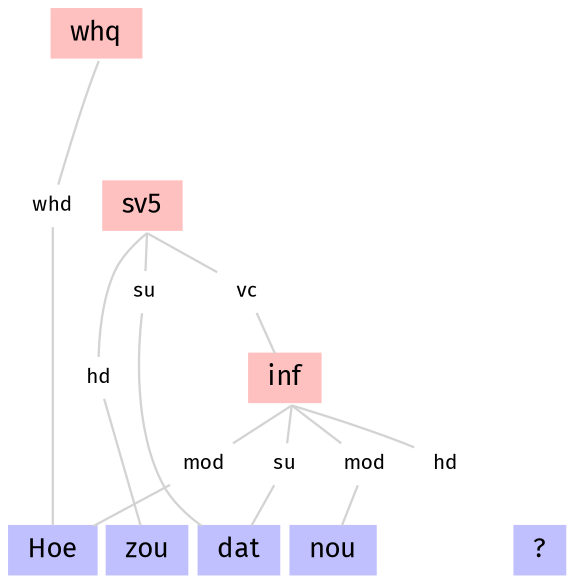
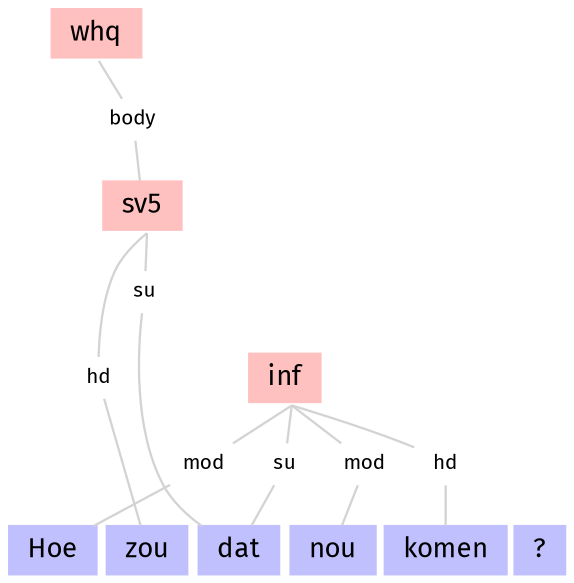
  strict graph {
    fontname="Fira Sans"
    nodesep=.05
    ordering=out
    ranksep=".25 equally"
    node [color="#c0c0ff" fontname="Fira Sans" fontsize=12 shape=box style=filled]
    edge [fontname="Fira Sans" color="#d3d3d3" sametail=true]
    n1 [height=0 label=Hoe width=0]
    n2 [height=0 label=zou width=0]
    n3 [height=0 label=dat width=0]
    n4 [height=0 label=nou width=0]
+   n5 [height=0 label=komen width=0]
    n6 [height=0 label="?" width=0]
    n7 [color="#ffc0c0" height=0 label=whq width=0]
-   n8 [fontsize=9 height=0 label=whd shape=plaintext style=solid width=0]
+   n9 [fontsize=9 height=0 label=body shape=plaintext style=solid width=0]
    n10 [color="#ffc0c0" height=0 label=sv5 width=0]
    n11 [fontsize=9 height=0 label=hd shape=plaintext style=solid width=0]
    n12 [fontsize=9 height=0 label=su shape=plaintext style=solid width=0]
-   n13 [fontsize=9 height=0 label=vc shape=plaintext style=solid width=0]
    n14 [color="#ffc0c0" height=0 label=inf width=0]
    n15 [fontsize=9 height=0 label=mod shape=plaintext style=solid width=0]
    n16 [fontsize=9 height=0 label=su shape=plaintext style=solid width=0]
    n17 [fontsize=9 height=0 label=mod shape=plaintext style=solid width=0]
    n18 [fontsize=9 height=0 label=hd shape=plaintext style=solid width=0]
    subgraph sub_1 {
      rank=same
      n1
      n2
      n3
      n4
+     n5
      n6
    }
    n1 -- n2 [style=invis color="" sametail=""]
    n2 -- n3 [style=invis color="" sametail=""]
    n3 -- n4 [style=invis color="" sametail=""]
-   n7 -- n8
-   n8 -- n1
+   n4 -- n5 [style=invis color="" sametail=""]
+   n5 -- n6 [style=invis color="" sametail=""]
+   n7 -- n9
+   n9 -- n10
    n10 -- n11
    n10 -- n12
-   n10 -- n13
    n11 -- n2
    n12 -- n3
-   n13 -- n14
    n14 -- n15
    n14 -- n16
    n14 -- n17
    n14 -- n18
    n15 -- n1
    n16 -- n3
    n17 -- n4
+   n18 -- n5
  }
